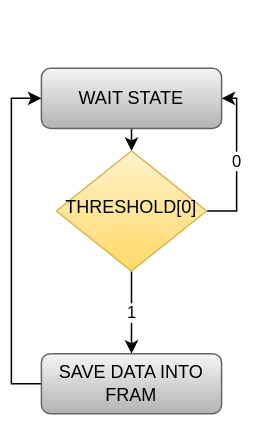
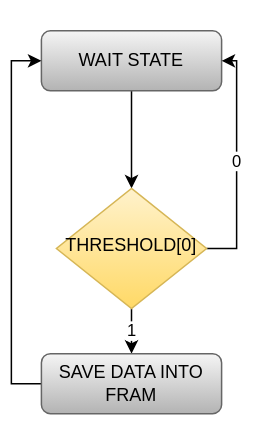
  <mxCell id="0" />
  <mxCell id="1" parent="0" />
  <mxCell id="2" style="edgeStyle=orthogonalEdgeStyle;rounded=0;orthogonalLoop=1;jettySize=auto;html=1;exitX=0.5;exitY=1;exitDx=0;exitDy=0;entryX=0.5;entryY=0;entryDx=0;entryDy=0;" edge="1" parent="1" source="3" target="6"><mxGeometry relative="1" as="geometry" /></mxCell>
- <mxCell id="3" value="WAIT STATE" style="rounded=1;whiteSpace=wrap;html=1;fontSize=12;glass=0;strokeWidth=1;shadow=0;gradientColor=#b3b3b3;fillColor=#f5f5f5;strokeColor=#666666;" vertex="1" parent="1"><mxGeometry x="20" y="45" width="120" height="40" as="geometry" /></mxCell>
+ <mxCell id="3" value="WAIT STATE" style="rounded=1;whiteSpace=wrap;html=1;fontSize=12;glass=0;strokeWidth=1;shadow=0;gradientColor=#b3b3b3;fillColor=#f5f5f5;strokeColor=#666666;" vertex="1" parent="1"><mxGeometry x="20" y="20" width="120" height="40" as="geometry" /></mxCell>
  <mxCell id="4" value="0" style="edgeStyle=orthogonalEdgeStyle;rounded=0;orthogonalLoop=1;jettySize=auto;html=1;exitX=1;exitY=0.5;exitDx=0;exitDy=0;entryX=1;entryY=0.5;entryDx=0;entryDy=0;" edge="1" parent="1" source="6" target="3"><mxGeometry relative="1" as="geometry" /></mxCell>
  <mxCell id="5" value="1" style="edgeStyle=orthogonalEdgeStyle;rounded=0;orthogonalLoop=1;jettySize=auto;html=1;exitX=0.5;exitY=1;exitDx=0;exitDy=0;entryX=0.5;entryY=0;entryDx=0;entryDy=0;" edge="1" parent="1" source="6" target="8"><mxGeometry relative="1" as="geometry" /></mxCell>
- <mxCell id="6" value="THRESHOLD[0]" style="rhombus;whiteSpace=wrap;html=1;shadow=0;fontFamily=Helvetica;fontSize=12;align=center;strokeWidth=1;spacing=6;spacingTop=-4;gradientColor=#ffd966;fillColor=#fff2cc;strokeColor=#d6b656;" vertex="1" parent="1"><mxGeometry x="30" y="100" width="100" height="80" as="geometry" /></mxCell>
+ <mxCell id="6" value="THRESHOLD[0]" style="rhombus;whiteSpace=wrap;html=1;shadow=0;fontFamily=Helvetica;fontSize=12;align=center;strokeWidth=1;spacing=6;spacingTop=-4;gradientColor=#ffd966;fillColor=#fff2cc;strokeColor=#d6b656;" vertex="1" parent="1"><mxGeometry x="30" y="125" width="100" height="80" as="geometry" /></mxCell>
  <mxCell id="7" style="edgeStyle=orthogonalEdgeStyle;rounded=0;orthogonalLoop=1;jettySize=auto;html=1;exitX=0;exitY=0.5;exitDx=0;exitDy=0;entryX=0;entryY=0.5;entryDx=0;entryDy=0;" edge="1" parent="1" source="8" target="3"><mxGeometry relative="1" as="geometry" /></mxCell>
  <mxCell id="8" value="SAVE DATA INTO&lt;br&gt;FRAM" style="rounded=1;whiteSpace=wrap;html=1;fontSize=12;glass=0;strokeWidth=1;shadow=0;gradientColor=#b3b3b3;fillColor=#f5f5f5;strokeColor=#666666;" vertex="1" parent="1"><mxGeometry x="20" y="235" width="120" height="40" as="geometry" /></mxCell>
